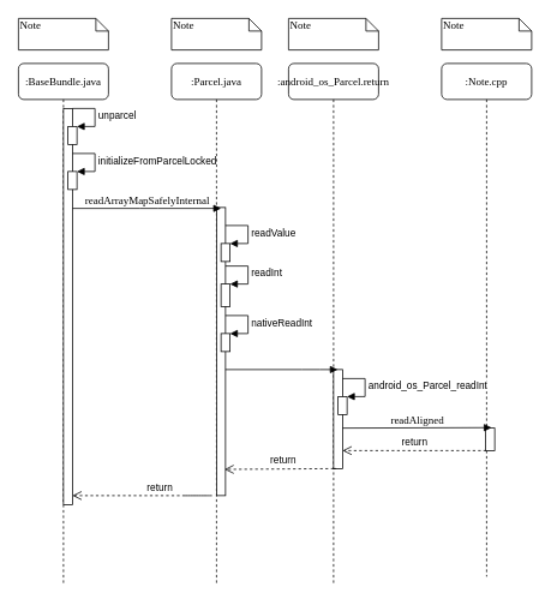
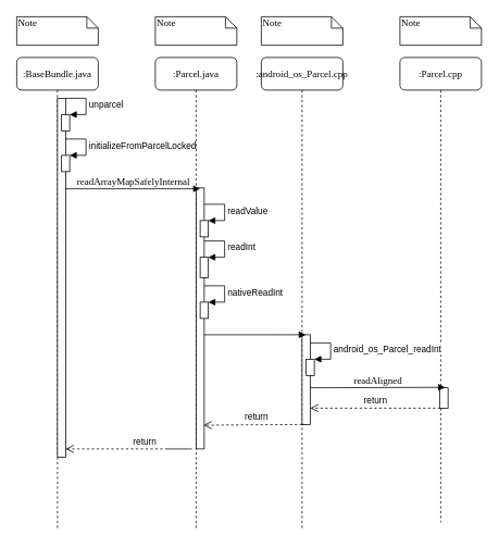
  <mxCell id="0" />
  <mxCell id="1" parent="0" />
  <mxCell id="2" value=":Parcel.java" style="shape=umlLifeline;perimeter=lifelinePerimeter;whiteSpace=wrap;html=1;container=1;collapsible=0;recursiveResize=0;outlineConnect=0;rounded=1;shadow=0;comic=0;labelBackgroundColor=none;strokeWidth=1;fontFamily=Verdana;fontSize=12;align=center;" parent="1" vertex="1"><mxGeometry x="190" y="70" width="100" height="580" as="geometry" /></mxCell>
  <mxCell id="3" value="" style="html=1;points=[];perimeter=orthogonalPerimeter;rounded=0;shadow=0;comic=0;labelBackgroundColor=none;strokeWidth=1;fontFamily=Verdana;fontSize=12;align=center;" parent="2" vertex="1"><mxGeometry x="50" y="160" width="10" height="320" as="geometry" /></mxCell>
  <mxCell id="4" value="" style="html=1;points=[];perimeter=orthogonalPerimeter;" vertex="1" parent="2"><mxGeometry x="55" y="245" width="10" height="25" as="geometry" /></mxCell>
  <mxCell id="5" value="readInt" style="edgeStyle=orthogonalEdgeStyle;html=1;align=left;spacingLeft=2;endArrow=block;rounded=0;entryX=1;entryY=0;" edge="1" parent="2" target="4"><mxGeometry relative="1" as="geometry"><mxPoint x="60" y="225" as="sourcePoint" /><Array as="points"><mxPoint x="85" y="225" /></Array></mxGeometry></mxCell>
  <mxCell id="6" value="" style="html=1;points=[];perimeter=orthogonalPerimeter;" vertex="1" parent="2"><mxGeometry x="55" y="300" width="10" height="20" as="geometry" /></mxCell>
  <mxCell id="7" value="nativeReadInt" style="edgeStyle=orthogonalEdgeStyle;html=1;align=left;spacingLeft=2;endArrow=block;rounded=0;entryX=1;entryY=0;" edge="1" parent="2" target="6"><mxGeometry relative="1" as="geometry"><mxPoint x="60" y="280" as="sourcePoint" /><Array as="points"><mxPoint x="85" y="280" /></Array></mxGeometry></mxCell>
- <mxCell id="8" value=":android_os_Parcel.return" style="shape=umlLifeline;perimeter=lifelinePerimeter;whiteSpace=wrap;html=1;container=1;collapsible=0;recursiveResize=0;outlineConnect=0;rounded=1;shadow=0;comic=0;labelBackgroundColor=none;strokeWidth=1;fontFamily=Verdana;fontSize=12;align=center;" parent="1" vertex="1"><mxGeometry x="320" y="70" width="100" height="580" as="geometry" /></mxCell>
+ <mxCell id="8" value=":android_os_Parcel.cpp" style="shape=umlLifeline;perimeter=lifelinePerimeter;whiteSpace=wrap;html=1;container=1;collapsible=0;recursiveResize=0;outlineConnect=0;rounded=1;shadow=0;comic=0;labelBackgroundColor=none;strokeWidth=1;fontFamily=Verdana;fontSize=12;align=center;" parent="1" vertex="1"><mxGeometry x="320" y="70" width="100" height="580" as="geometry" /></mxCell>
  <mxCell id="9" value="" style="html=1;points=[];perimeter=orthogonalPerimeter;rounded=0;shadow=0;comic=0;labelBackgroundColor=none;strokeWidth=1;fontFamily=Verdana;fontSize=12;align=center;" parent="8" vertex="1"><mxGeometry x="50" y="340" width="10" height="110" as="geometry" /></mxCell>
- <mxCell id="10" value=":Note.cpp" style="shape=umlLifeline;perimeter=lifelinePerimeter;whiteSpace=wrap;html=1;container=1;collapsible=0;recursiveResize=0;outlineConnect=0;rounded=1;shadow=0;comic=0;labelBackgroundColor=none;strokeWidth=1;fontFamily=Verdana;fontSize=12;align=center;" parent="1" vertex="1"><mxGeometry x="490" y="70" width="100" height="570" as="geometry" /></mxCell>
+ <mxCell id="10" value=":Parcel.cpp" style="shape=umlLifeline;perimeter=lifelinePerimeter;whiteSpace=wrap;html=1;container=1;collapsible=0;recursiveResize=0;outlineConnect=0;rounded=1;shadow=0;comic=0;labelBackgroundColor=none;strokeWidth=1;fontFamily=Verdana;fontSize=12;align=center;" parent="1" vertex="1"><mxGeometry x="490" y="70" width="100" height="570" as="geometry" /></mxCell>
  <mxCell id="11" value="" style="html=1;points=[];perimeter=orthogonalPerimeter;rounded=0;shadow=0;comic=0;labelBackgroundColor=none;strokeWidth=1;fontFamily=Verdana;fontSize=12;align=center;" parent="10" vertex="1"><mxGeometry x="49" y="405" width="10" height="25" as="geometry" /></mxCell>
  <mxCell id="12" value=":BaseBundle.java" style="shape=umlLifeline;perimeter=lifelinePerimeter;whiteSpace=wrap;html=1;container=1;collapsible=0;recursiveResize=0;outlineConnect=0;rounded=1;shadow=0;comic=0;labelBackgroundColor=none;strokeWidth=1;fontFamily=Verdana;fontSize=12;align=center;" parent="1" vertex="1"><mxGeometry x="20" y="70" width="100" height="580" as="geometry" /></mxCell>
  <mxCell id="13" value="" style="html=1;points=[];perimeter=orthogonalPerimeter;rounded=0;shadow=0;comic=0;labelBackgroundColor=none;strokeWidth=1;fontFamily=Verdana;fontSize=12;align=center;" parent="12" vertex="1"><mxGeometry x="50" y="50" width="10" height="440" as="geometry" /></mxCell>
  <mxCell id="14" value="" style="html=1;points=[];perimeter=orthogonalPerimeter;" vertex="1" parent="12"><mxGeometry x="55" y="70" width="10" height="20" as="geometry" /></mxCell>
  <mxCell id="15" value="unparcel" style="edgeStyle=orthogonalEdgeStyle;html=1;align=left;spacingLeft=2;endArrow=block;rounded=0;entryX=1;entryY=0;" edge="1" target="14" parent="12"><mxGeometry relative="1" as="geometry"><mxPoint x="60" y="50" as="sourcePoint" /><Array as="points"><mxPoint x="85" y="50" /></Array></mxGeometry></mxCell>
  <mxCell id="16" value="readArrayMapSafelyInternal" style="html=1;verticalAlign=bottom;endArrow=block;labelBackgroundColor=none;fontFamily=Verdana;fontSize=12;edgeStyle=elbowEdgeStyle;elbow=vertical;" parent="1" edge="1"><mxGeometry relative="1" as="geometry"><mxPoint x="80" y="231" as="sourcePoint" /><mxPoint x="245" y="231" as="targetPoint" /><Array as="points"><mxPoint x="165" y="231" /><mxPoint x="205" y="246" /></Array></mxGeometry></mxCell>
  <mxCell id="17" value="Note" style="shape=note;whiteSpace=wrap;html=1;size=14;verticalAlign=top;align=left;spacingTop=-6;rounded=0;shadow=0;comic=0;labelBackgroundColor=none;strokeWidth=1;fontFamily=Verdana;fontSize=12" parent="1" vertex="1"><mxGeometry x="20" y="20" width="100" height="35" as="geometry" /></mxCell>
  <mxCell id="18" value="Note" style="shape=note;whiteSpace=wrap;html=1;size=14;verticalAlign=top;align=left;spacingTop=-6;rounded=0;shadow=0;comic=0;labelBackgroundColor=none;strokeWidth=1;fontFamily=Verdana;fontSize=12" parent="1" vertex="1"><mxGeometry x="190" y="20" width="100" height="35" as="geometry" /></mxCell>
  <mxCell id="19" value="Note" style="shape=note;whiteSpace=wrap;html=1;size=14;verticalAlign=top;align=left;spacingTop=-6;rounded=0;shadow=0;comic=0;labelBackgroundColor=none;strokeWidth=1;fontFamily=Verdana;fontSize=12" parent="1" vertex="1"><mxGeometry x="320" y="20" width="100" height="35" as="geometry" /></mxCell>
  <mxCell id="20" value="Note" style="shape=note;whiteSpace=wrap;html=1;size=14;verticalAlign=top;align=left;spacingTop=-6;rounded=0;shadow=0;comic=0;labelBackgroundColor=none;strokeWidth=1;fontFamily=Verdana;fontSize=12" parent="1" vertex="1"><mxGeometry x="490" y="20" width="100" height="35" as="geometry" /></mxCell>
  <mxCell id="21" value="" style="html=1;points=[];perimeter=orthogonalPerimeter;" vertex="1" parent="1"><mxGeometry x="75" y="190" width="10" height="20" as="geometry" /></mxCell>
  <mxCell id="22" value="initializeFromParcelLocked" style="edgeStyle=orthogonalEdgeStyle;html=1;align=left;spacingLeft=2;endArrow=block;rounded=0;entryX=1;entryY=0;" edge="1" parent="1" target="21"><mxGeometry relative="1" as="geometry"><mxPoint x="80" y="170" as="sourcePoint" /><Array as="points"><mxPoint x="105" y="170" /></Array></mxGeometry></mxCell>
  <mxCell id="23" value="" style="html=1;points=[];perimeter=orthogonalPerimeter;" vertex="1" parent="1"><mxGeometry x="245" y="270" width="10" height="20" as="geometry" /></mxCell>
  <mxCell id="24" value="readValue" style="edgeStyle=orthogonalEdgeStyle;html=1;align=left;spacingLeft=2;endArrow=block;rounded=0;entryX=1;entryY=0;" edge="1" target="23" parent="1"><mxGeometry relative="1" as="geometry"><mxPoint x="250" y="250" as="sourcePoint" /><Array as="points"><mxPoint x="275" y="250" /></Array></mxGeometry></mxCell>
  <mxCell id="25" value="" style="html=1;verticalAlign=bottom;endArrow=block;labelBackgroundColor=none;fontFamily=Verdana;fontSize=12;edgeStyle=elbowEdgeStyle;elbow=vertical;" edge="1" parent="1"><mxGeometry relative="1" as="geometry"><mxPoint x="250" y="410" as="sourcePoint" /><Array as="points"><mxPoint x="345" y="410" /><mxPoint x="250" y="450" /></Array><mxPoint x="374.5" y="410" as="targetPoint" /></mxGeometry></mxCell>
  <mxCell id="26" value="" style="html=1;points=[];perimeter=orthogonalPerimeter;" vertex="1" parent="1"><mxGeometry x="375" y="440" width="10" height="20" as="geometry" /></mxCell>
  <mxCell id="27" value="android_os_Parcel_readInt" style="edgeStyle=orthogonalEdgeStyle;html=1;align=left;spacingLeft=2;endArrow=block;rounded=0;entryX=1;entryY=0;" edge="1" parent="1" target="26"><mxGeometry relative="1" as="geometry"><mxPoint x="380" y="420" as="sourcePoint" /><Array as="points"><mxPoint x="405" y="420" /></Array></mxGeometry></mxCell>
  <mxCell id="28" value="readAligned" style="html=1;verticalAlign=bottom;endArrow=block;labelBackgroundColor=none;fontFamily=Verdana;fontSize=12;edgeStyle=elbowEdgeStyle;elbow=vertical;" edge="1" parent="1"><mxGeometry relative="1" as="geometry"><mxPoint x="380" y="475" as="sourcePoint" /><mxPoint x="545.5" y="474.5" as="targetPoint" /><Array as="points"><mxPoint x="465.5" y="474.5" /><mxPoint x="505.5" y="489.5" /></Array></mxGeometry></mxCell>
  <mxCell id="29" value="return" style="html=1;verticalAlign=bottom;endArrow=open;dashed=1;endSize=8;" edge="1" parent="1" source="10"><mxGeometry relative="1" as="geometry"><mxPoint x="470" y="500" as="sourcePoint" /><mxPoint x="380" y="500" as="targetPoint" /><Array as="points"><mxPoint x="500" y="500" /></Array></mxGeometry></mxCell>
  <mxCell id="30" value="return" style="html=1;verticalAlign=bottom;endArrow=open;dashed=1;endSize=8;entryX=0.9;entryY=0.909;entryDx=0;entryDy=0;entryPerimeter=0;" edge="1" parent="1" target="3"><mxGeometry relative="1" as="geometry"><mxPoint x="370" y="520" as="sourcePoint" /><mxPoint x="255" y="520" as="targetPoint" /><Array as="points"><mxPoint x="375" y="520" /></Array></mxGeometry></mxCell>
  <mxCell id="31" value="return" style="html=1;verticalAlign=bottom;endArrow=open;dashed=1;endSize=8;" edge="1" parent="1"><mxGeometry relative="1" as="geometry"><mxPoint x="205" y="550" as="sourcePoint" /><mxPoint x="80" y="550" as="targetPoint" /><Array as="points"><mxPoint x="240" y="550" /></Array></mxGeometry></mxCell>
